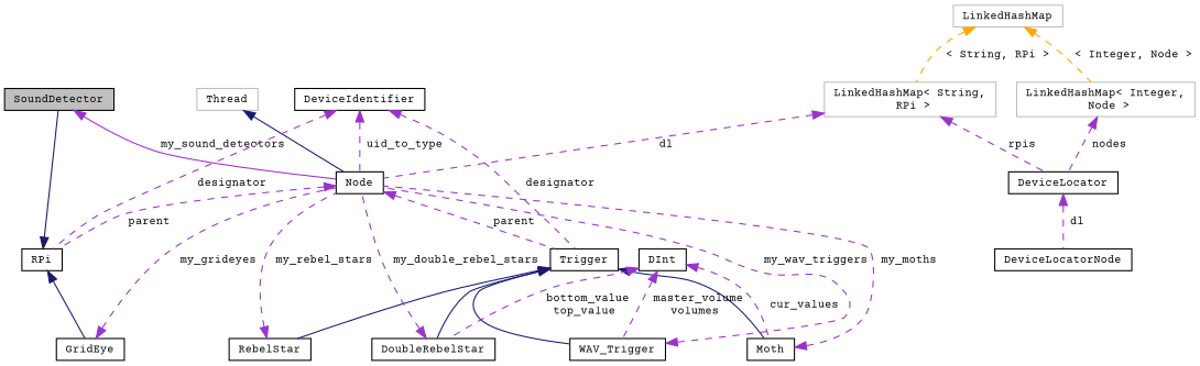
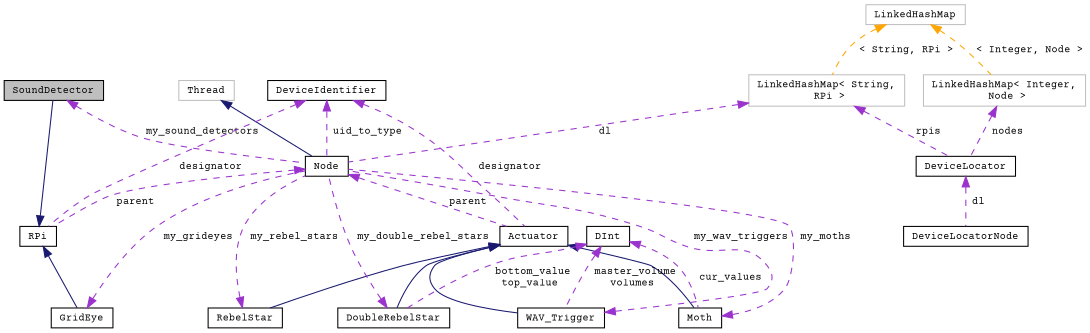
  digraph {
    fontname="Courier Prime"
    node [color=black fillcolor=white fontname="Courier Prime" fontsize=10 shape=record style=filled]
    edge [color=darkorchid3 dir=back fontname="Courier Prime" fontsize=10 labelfontname=Helvetica labelfontsize=10 style=dashed]
    n1 [fillcolor=grey75 fontcolor=black height=0.2 label=SoundDetector width=0.4]
    n2 [height=0.2 label="Node" width=0.4]
    n3 [height=0.2 label=RPi width=0.4]
-   n4 [height=0.2 label=Trigger width=0.4]
+   n4 [height=0.2 label=Actuator width=0.4]
    n5 [height=0.2 label=GridEye width=0.4]
    n6 [height=0.2 label=RebelStar width=0.4]
    n7 [height=0.2 label=WAV_Trigger width=0.4]
    n8 [height=0.2 label=DoubleRebelStar width=0.4]
    n9 [height=0.2 label=Moth width=0.4]
    n10 [color=grey75 height=0.2 label=Thread width=0.4]
    n11 [height=0.2 label=DeviceIdentifier width=0.4]
    n12 [height=0.2 label=DInt width=0.4]
    n13 [height=0.2 label=DeviceLocatorNode width=0.4]
    n14 [height=0.2 label=DeviceLocator width=0.4]
    n15 [color=grey75 height=0.2 label="LinkedHashMap\< Integer,\l Node \>" width=0.4]
    n16 [color=grey75 height=0.2 label=LinkedHashMap width=0.4]
    n17 [color=grey75 height=0.2 label="LinkedHashMap\< String,\l RPi \>" width=0.4]
-   n1 -> n2 [label=" my_sound_detectors" style=solid]
+   n1 -> n2 [label=" my_sound_detectors"]
    n2 -> n3 [label=" parent"]
    n2 -> n4 [label=" parent"]
    n3 -> n1 [color=midnightblue style=solid]
    n3 -> n5 [color=midnightblue style=solid]
    n4 -> n6 [color=midnightblue style=solid]
    n4 -> n7 [color=midnightblue style=solid]
    n4 -> n8 [color=midnightblue style=solid]
    n4 -> n9 [color=midnightblue style=solid]
    n5 -> n2 [label=" my_grideyes"]
    n6 -> n2 [label=" my_rebel_stars"]
    n7 -> n2 [label=" my_wav_triggers"]
    n8 -> n2 [label=" my_double_rebel_stars"]
    n9 -> n2 [label=" my_moths"]
    n10 -> n2 [color=midnightblue style=solid]
    n11 -> n2 [label=" uid_to_type"]
    n11 -> n3 [label=" designator"]
    n11 -> n4 [label=" designator"]
    n12 -> n7 [label=" master_volume\nvolumes"]
    n12 -> n8 [label=" bottom_value\ntop_value"]
    n12 -> n9 [label=" cur_values"]
    n14 -> n13 [label=" dl"]
    n15 -> n14 [label=" nodes"]
    n16 -> n15 [color=orange label=" \< Integer, Node \>"]
    n16 -> n17 [color=orange label=" \< String, RPi \>"]
    n17 -> n2 [label=" dl"]
    n17 -> n14 [label=" rpis"]
  }
